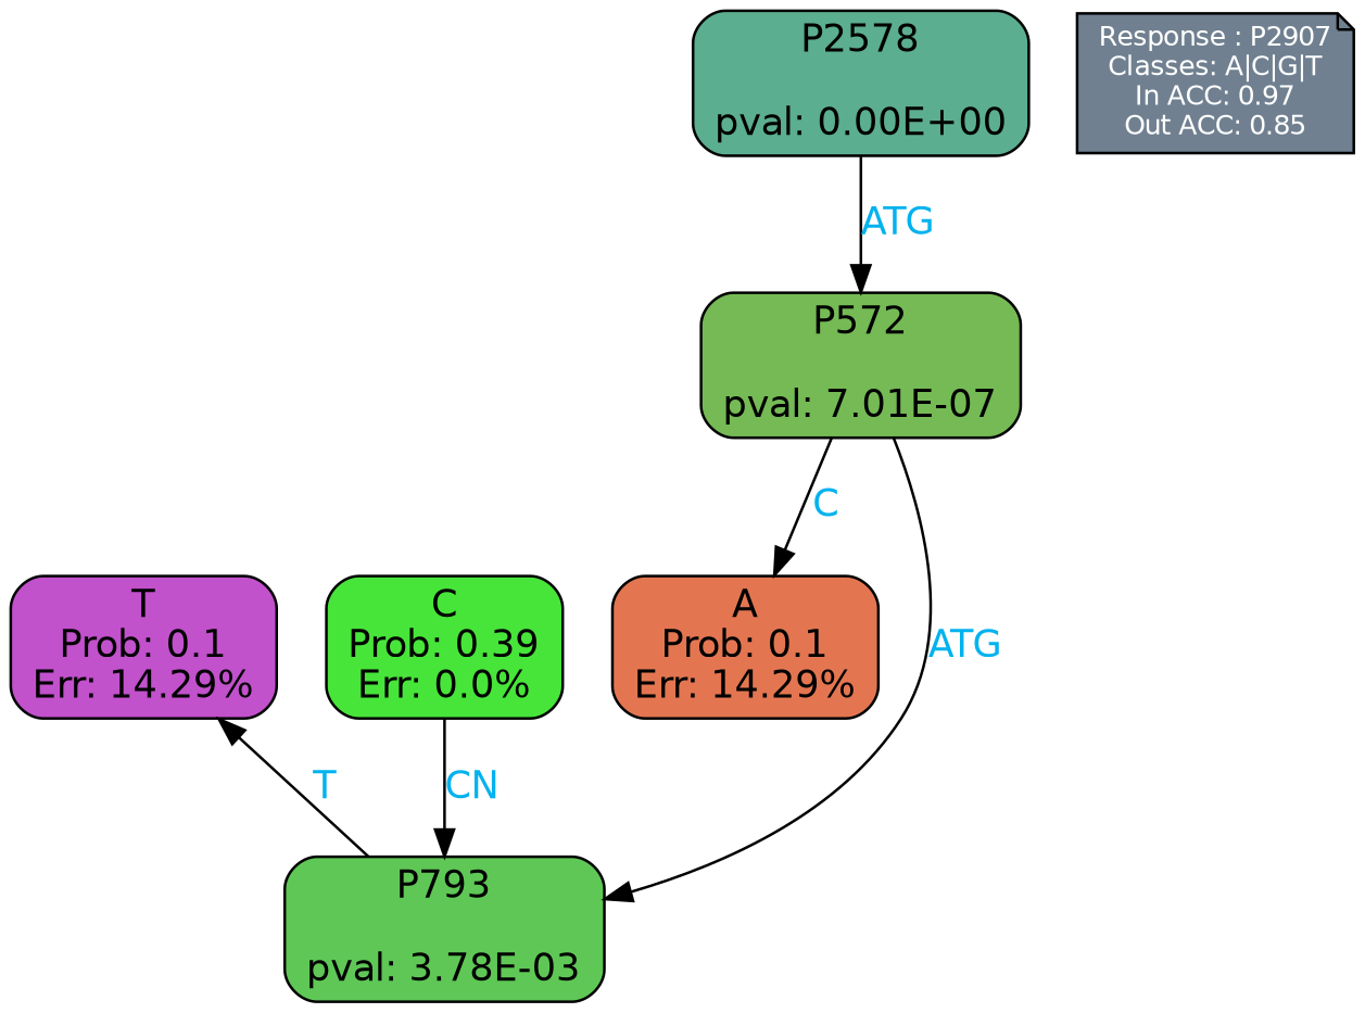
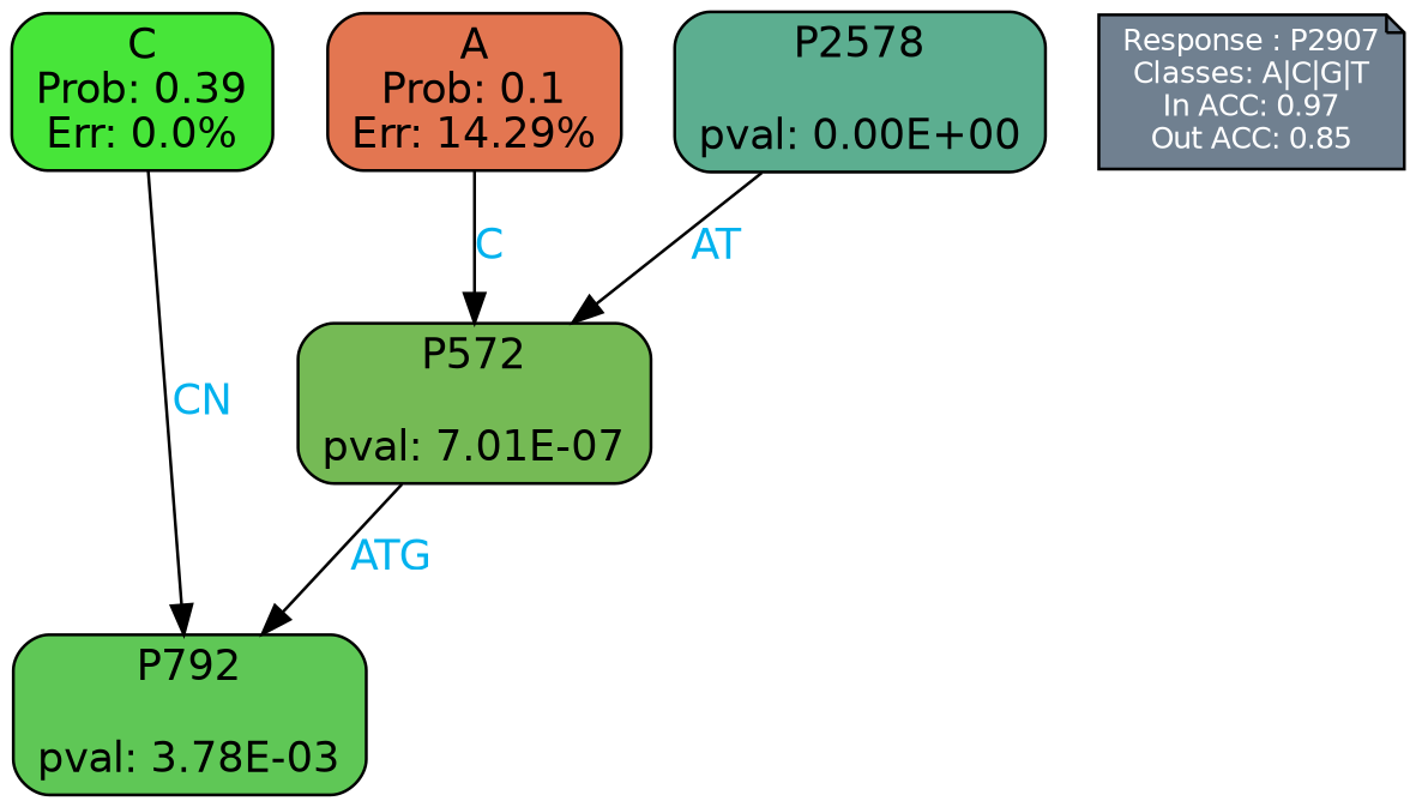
  digraph {
    ranksep=equally
    splines=polylines
    node [color=black fontname=helvetica shape=box style="filled, rounded"]
    edge [fontcolor=deepskyblue2 fontname=helvetica]
-   n1 [fillcolor="#c251cc" label="T\nProb: 0.1\nErr: 14.29%"]
    n2 [fillcolor="#47e539" label="C\nProb: 0.39\nErr: 0.0%"]
    n3 [fillcolor="#e37651" label="A\nProb: 0.1\nErr: 14.29%"]
    n4 [align=left fillcolor=slategray fontcolor=white fontsize=10 label="Response : P2907\nClasses: A|C|G|T\nIn ACC: 0.97\nOut ACC: 0.85\n" shape=note style=filled]
    n5 [fillcolor="#5cae90" label="P2578\n\npval: 0.00E+00"]
-   n6 [fillcolor="#5fc756" label="P793\n\npval: 3.78E-03"]
+   n6 [fillcolor="#5fc756" label="P792\n\npval: 3.78E-03"]
    n7 [fillcolor="#75ba55" label="P572\n\npval: 7.01E-07"]
    subgraph sub_1 {
      rank=same
-     n1
      n2
      n3
    }
    subgraph sub_2 {
      rank=same
      n4
      n5
    }
    n2 -> n6 [label=CN]
-   n5 -> n7 [label=ATG]
-   n6 -> n1 [label=T]
-   n7 -> n3 [label=C]
+   n5 -> n7 [label=AT]
+   n3 -> n7 [label=C]
    n7 -> n6 [label=ATG]
  }
